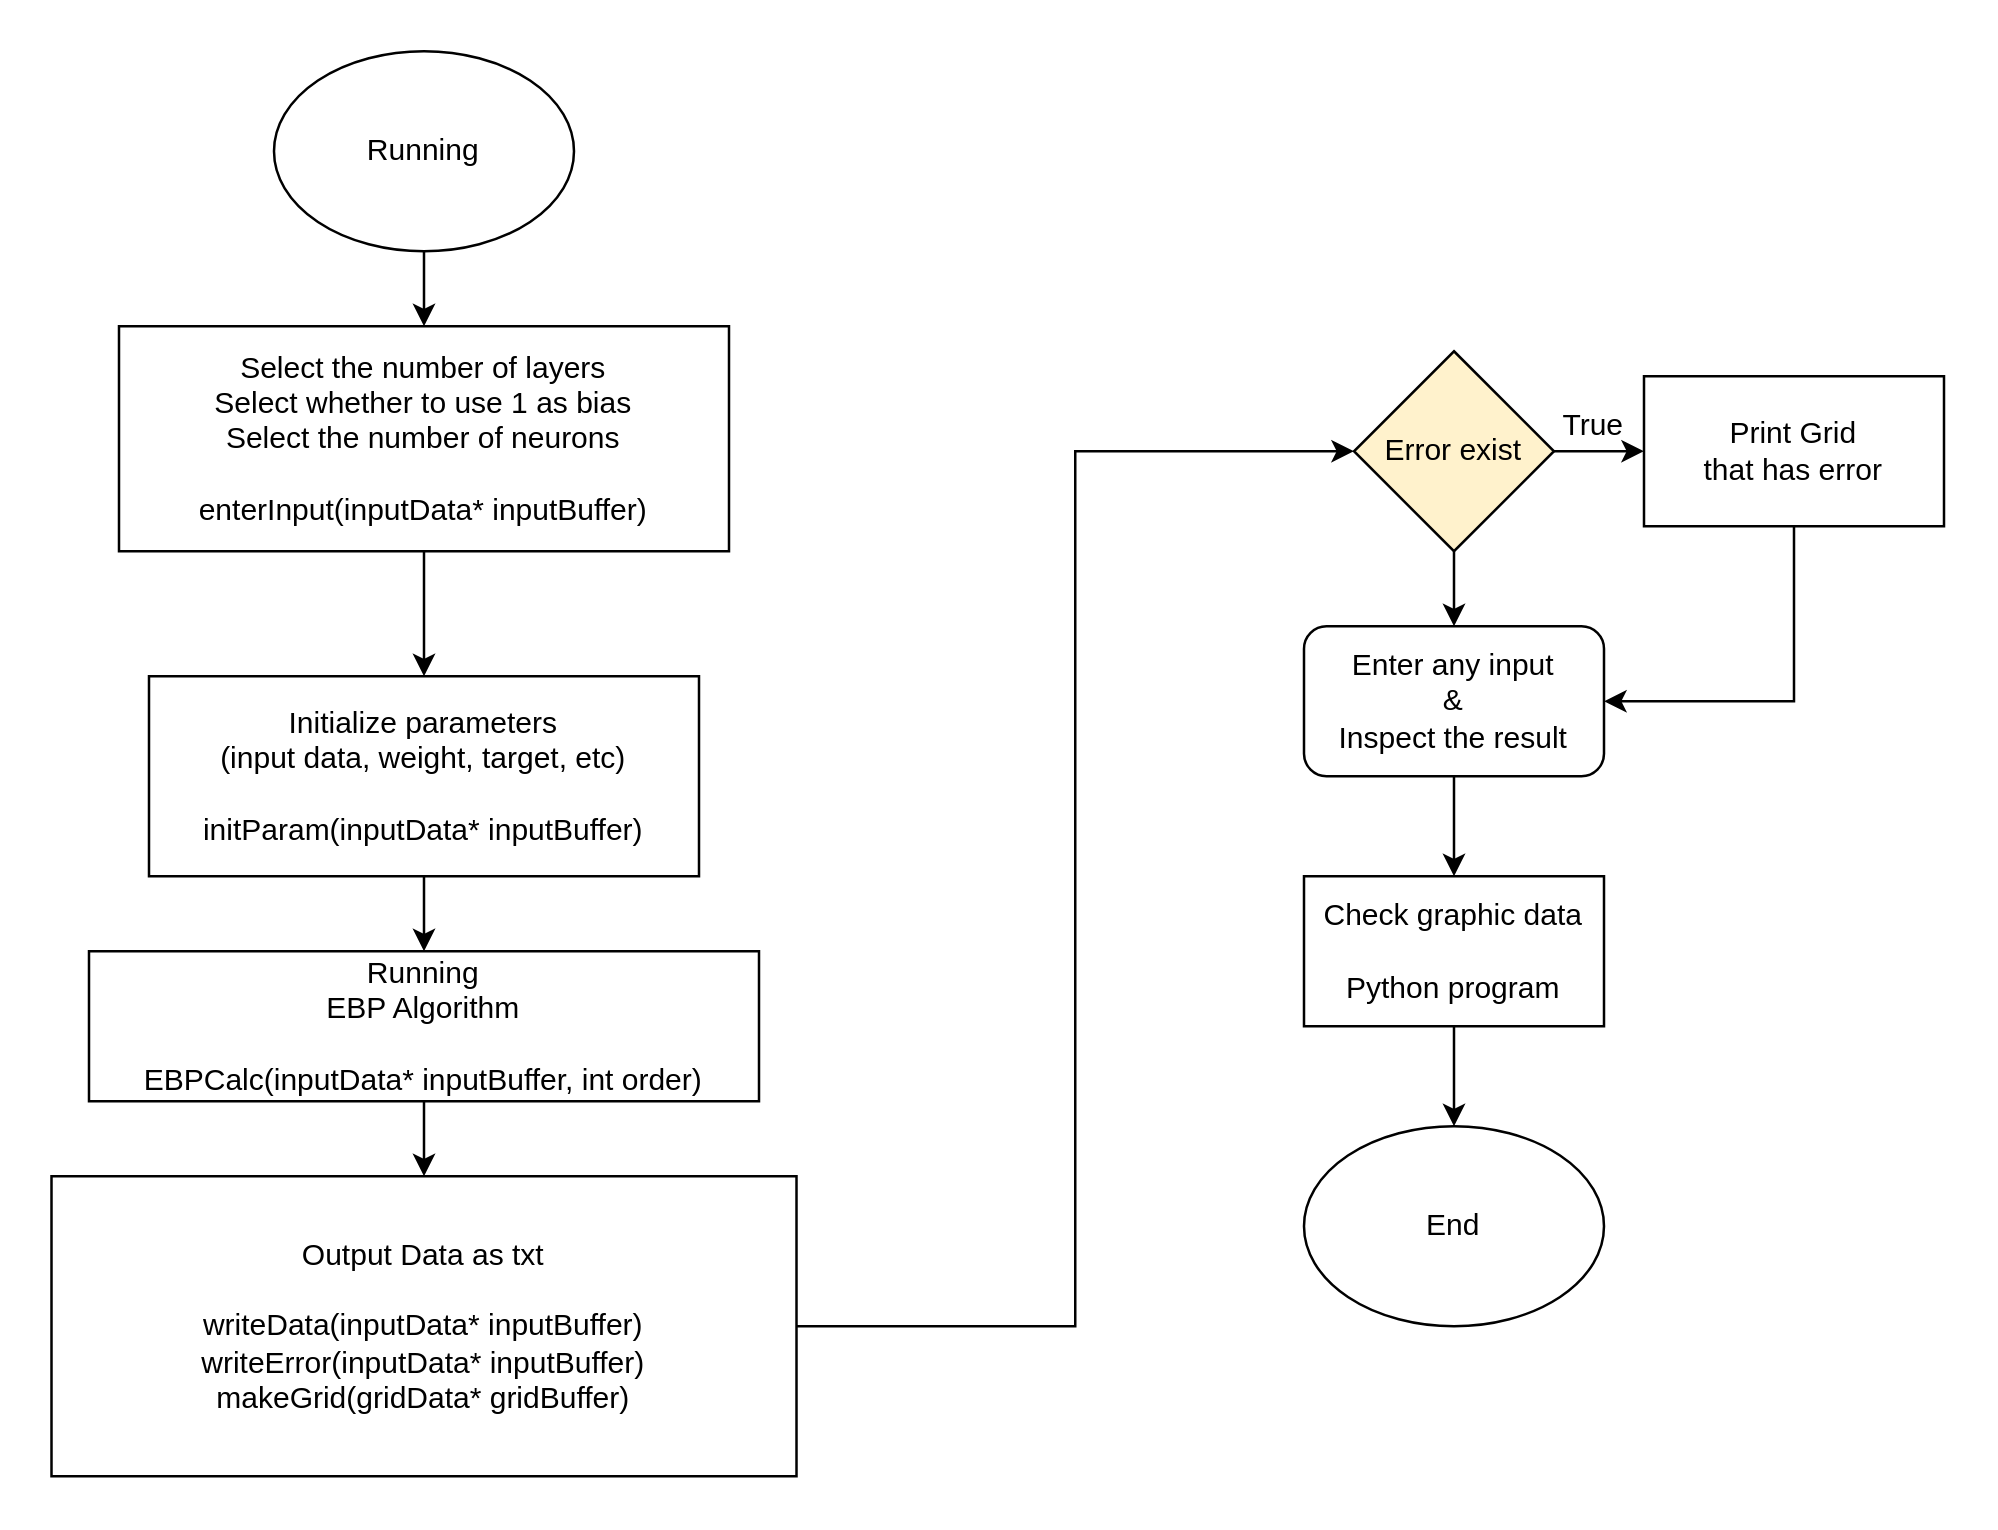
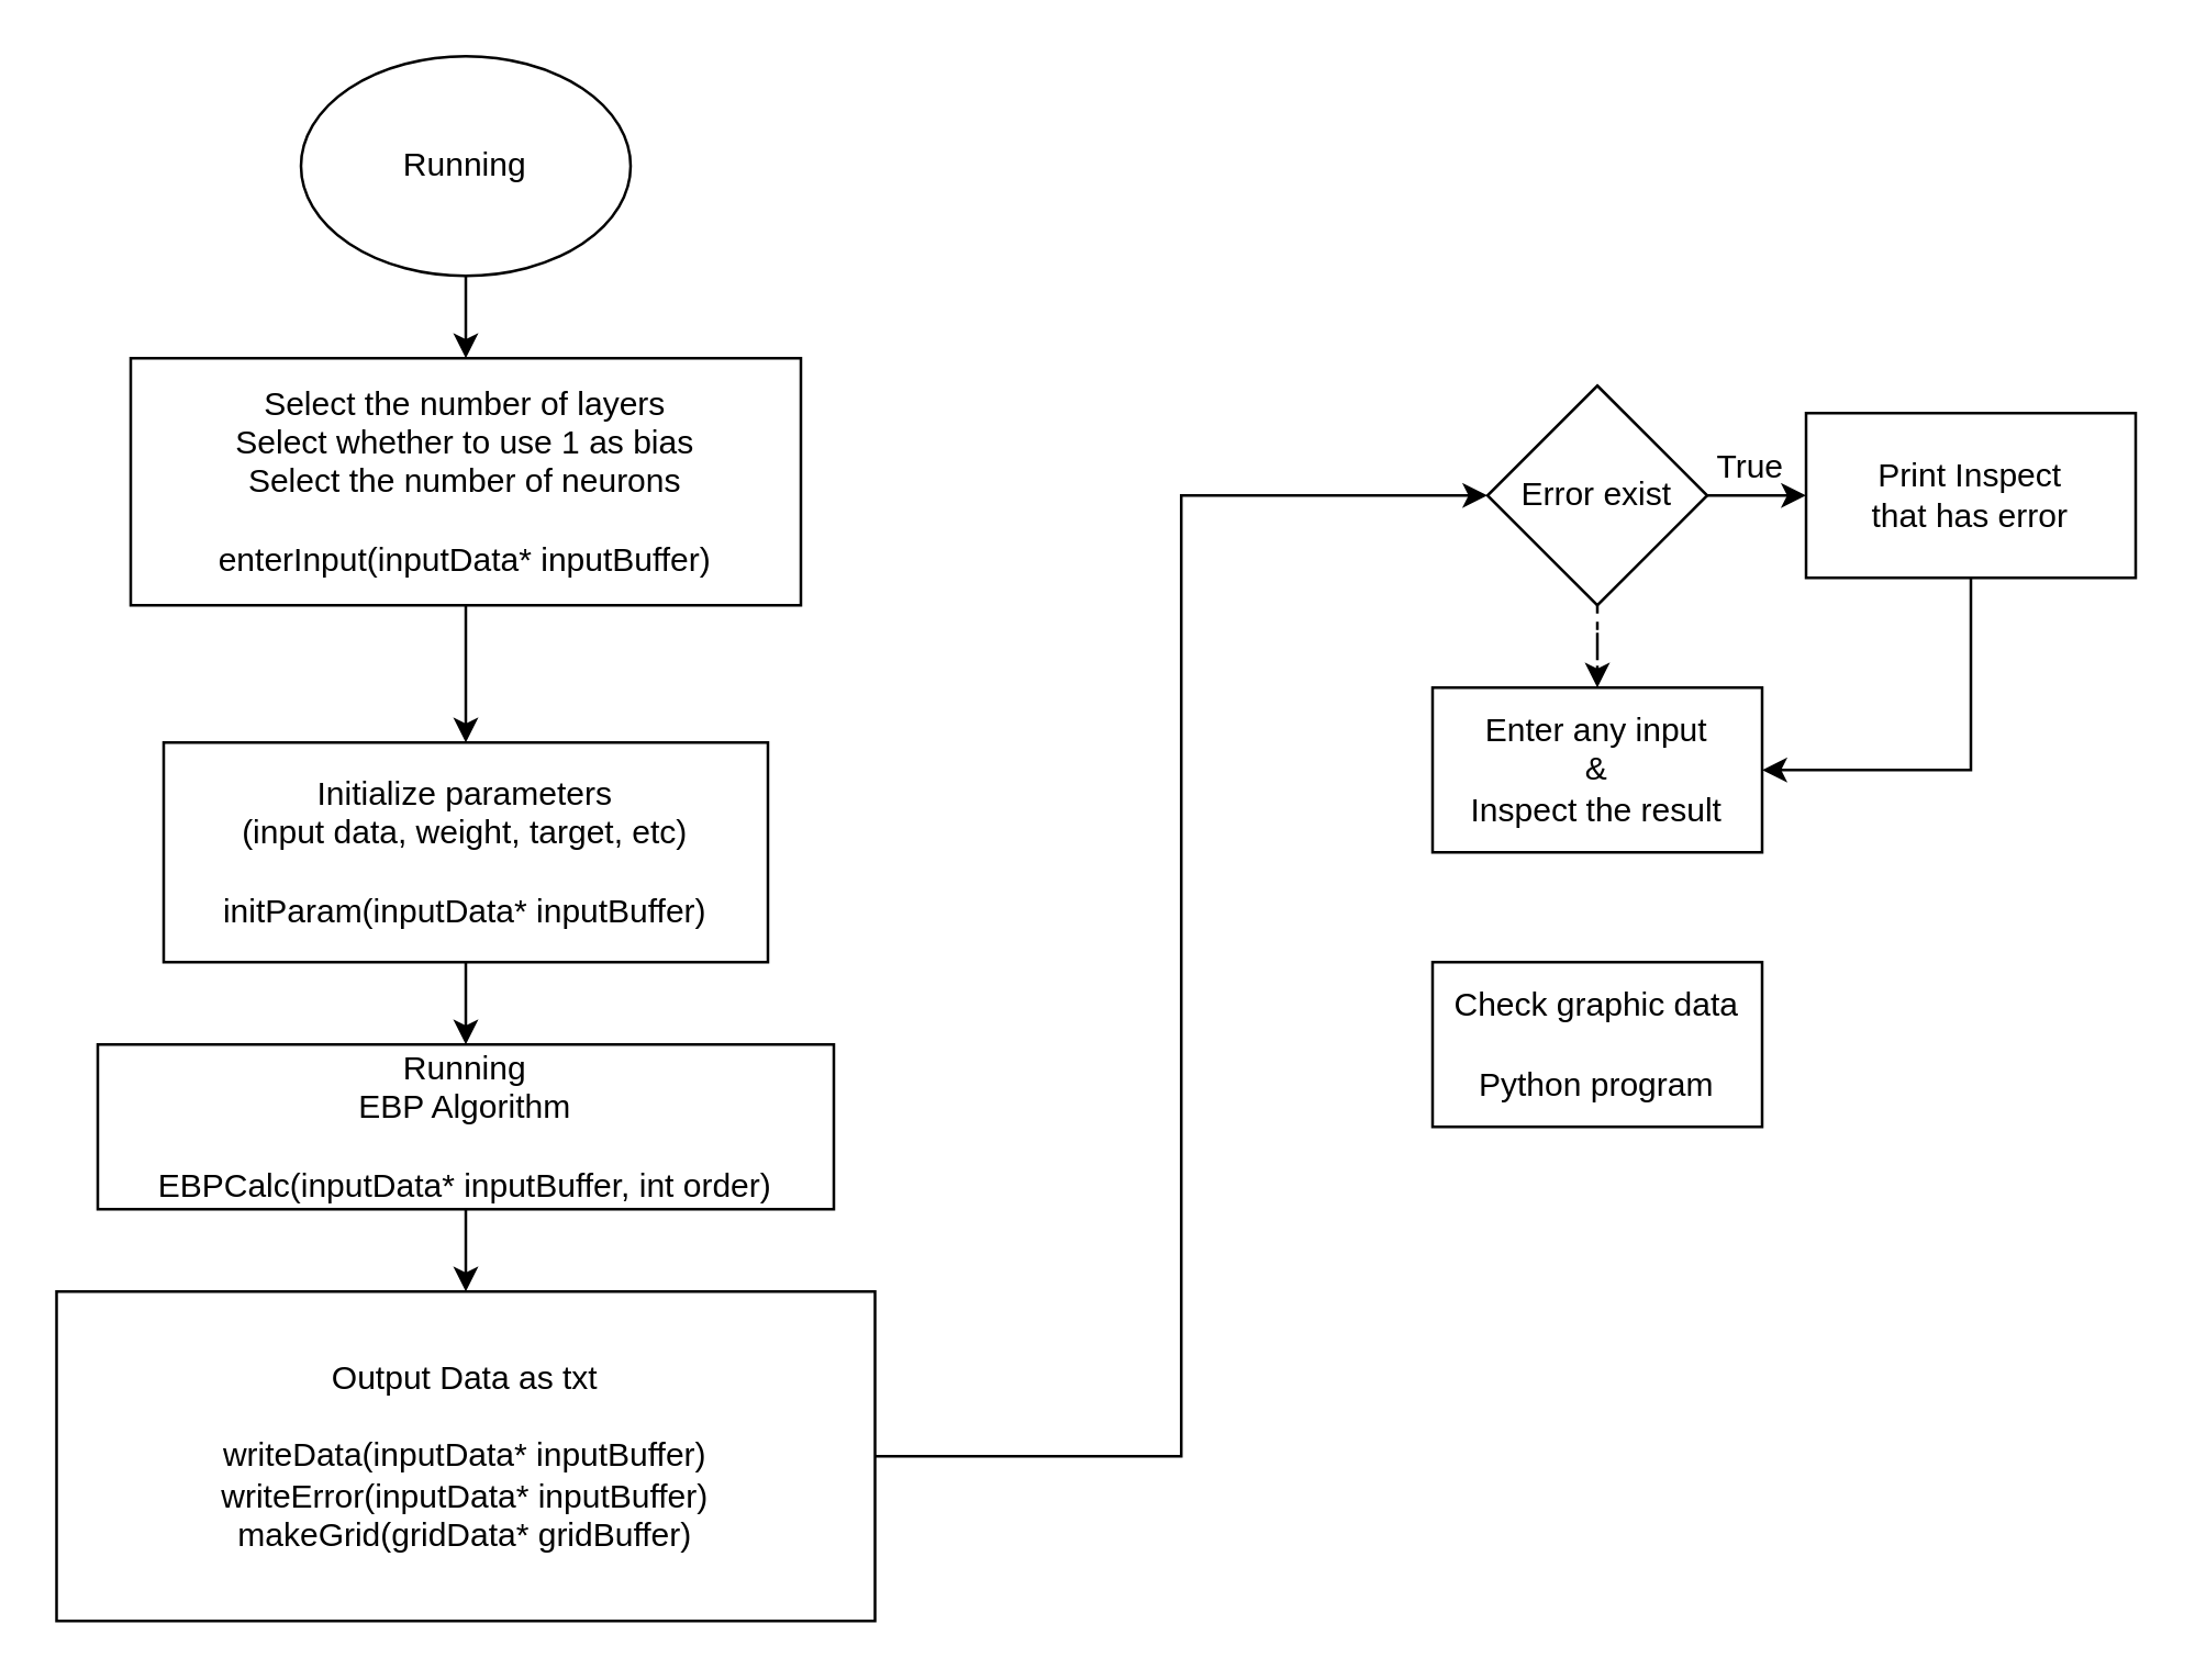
  <mxCell id="0" />
  <mxCell id="1" parent="0" />
  <mxCell id="2" value="" style="edgeStyle=orthogonalEdgeStyle;rounded=0;orthogonalLoop=1;jettySize=auto;html=1;" parent="1" source="3" target="5" edge="1"><mxGeometry relative="1" as="geometry" /></mxCell>
  <mxCell id="3" value="Running&lt;br&gt;" style="ellipse;whiteSpace=wrap;html=1;" parent="1" vertex="1"><mxGeometry x="109" y="20" width="120" height="80" as="geometry" /></mxCell>
  <mxCell id="4" value="" style="edgeStyle=orthogonalEdgeStyle;rounded=0;orthogonalLoop=1;jettySize=auto;html=1;" parent="1" source="5" target="9" edge="1"><mxGeometry relative="1" as="geometry" /></mxCell>
  <mxCell id="5" value="Select the number of layers&lt;br&gt;Select whether to use 1 as bias&lt;br&gt;Select the number of neurons&lt;br&gt;&lt;br&gt;enterInput(inputData* inputBuffer)" style="rounded=0;whiteSpace=wrap;html=1;" parent="1" vertex="1"><mxGeometry x="47" y="130" width="244" height="90" as="geometry" /></mxCell>
  <mxCell id="6" value="" style="edgeStyle=orthogonalEdgeStyle;rounded=0;orthogonalLoop=1;jettySize=auto;html=1;" parent="1" source="7" edge="1"><mxGeometry relative="1" as="geometry"><mxPoint x="169" y="470" as="targetPoint" /></mxGeometry></mxCell>
  <mxCell id="7" value="Running &lt;br&gt;EBP Algorithm&lt;br&gt;&lt;br&gt;EBPCalc(inputData* inputBuffer, int order)" style="rounded=0;whiteSpace=wrap;html=1;" parent="1" vertex="1"><mxGeometry x="35" y="380" width="268" height="60" as="geometry" /></mxCell>
  <mxCell id="8" value="" style="edgeStyle=orthogonalEdgeStyle;rounded=0;orthogonalLoop=1;jettySize=auto;html=1;" parent="1" source="9" target="7" edge="1"><mxGeometry relative="1" as="geometry" /></mxCell>
  <mxCell id="9" value="Initialize parameters&lt;br&gt;(input data, weight, target, etc)&lt;br&gt;&lt;br&gt;initParam(inputData* inputBuffer)" style="rounded=0;whiteSpace=wrap;html=1;" parent="1" vertex="1"><mxGeometry x="59" y="270" width="220" height="80" as="geometry" /></mxCell>
  <mxCell id="10" style="edgeStyle=orthogonalEdgeStyle;rounded=0;orthogonalLoop=1;jettySize=auto;html=1;entryX=0;entryY=0.5;entryDx=0;entryDy=0;" parent="1" source="11" target="14" edge="1"><mxGeometry relative="1" as="geometry" /></mxCell>
  <mxCell id="11" value="&lt;div&gt;Output Data as txt&lt;/div&gt;&lt;div&gt;&lt;br&gt;&lt;/div&gt;&lt;div&gt;writeData(inputData* inputBuffer)&lt;/div&gt;&lt;div&gt;writeError(inputData* inputBuffer)&lt;/div&gt;&lt;div&gt;makeGrid(gridData* gridBuffer)&lt;/div&gt;" style="rounded=0;whiteSpace=wrap;html=1;" parent="1" vertex="1"><mxGeometry x="20" y="470" width="298" height="120" as="geometry" /></mxCell>
  <mxCell id="12" value="" style="edgeStyle=orthogonalEdgeStyle;rounded=0;orthogonalLoop=1;jettySize=auto;html=1;" parent="1" source="14" target="18" edge="1"><mxGeometry relative="1" as="geometry" /></mxCell>
- <mxCell id="13" value="" style="edgeStyle=orthogonalEdgeStyle;rounded=0;orthogonalLoop=1;jettySize=auto;html=1;" parent="1" source="14" target="16" edge="1"><mxGeometry relative="1" as="geometry" /></mxCell>
- <mxCell id="14" value="Error exist" style="rhombus;whiteSpace=wrap;html=1;fillColor=#fff2cc;" parent="1" vertex="1"><mxGeometry x="541" y="140" width="80" height="80" as="geometry" /></mxCell>
- <mxCell id="15" value="" style="edgeStyle=orthogonalEdgeStyle;rounded=0;orthogonalLoop=1;jettySize=auto;html=1;" parent="1" source="16" target="21" edge="1"><mxGeometry relative="1" as="geometry" /></mxCell>
- <mxCell id="16" value="Enter any input &lt;br&gt;&amp;amp;&lt;br&gt;Inspect the result" style="whiteSpace=wrap;html=1;rounded=1;" parent="1" vertex="1"><mxGeometry x="521" y="250" width="120" height="60" as="geometry" /></mxCell>
+ <mxCell id="13" value="" style="edgeStyle=orthogonalEdgeStyle;rounded=0;orthogonalLoop=1;jettySize=auto;html=1;dashed=1;" parent="1" source="14" target="16" edge="1"><mxGeometry relative="1" as="geometry" /></mxCell>
+ <mxCell id="14" value="Error exist" style="rhombus;whiteSpace=wrap;html=1;" parent="1" vertex="1"><mxGeometry x="541" y="140" width="80" height="80" as="geometry" /></mxCell>
+ <mxCell id="16" value="Enter any input &lt;br&gt;&amp;amp;&lt;br&gt;Inspect the result" style="rounded=0;whiteSpace=wrap;html=1;" parent="1" vertex="1"><mxGeometry x="521" y="250" width="120" height="60" as="geometry" /></mxCell>
  <mxCell id="17" style="edgeStyle=orthogonalEdgeStyle;rounded=0;orthogonalLoop=1;jettySize=auto;html=1;entryX=1;entryY=0.5;entryDx=0;entryDy=0;" parent="1" source="18" target="16" edge="1"><mxGeometry relative="1" as="geometry"><mxPoint x="677" y="280" as="targetPoint" /><Array as="points"><mxPoint x="717" y="280" /></Array></mxGeometry></mxCell>
- <mxCell id="18" value="Print Grid&lt;br&gt;that has error" style="rounded=0;whiteSpace=wrap;html=1;" parent="1" vertex="1"><mxGeometry x="657" y="150" width="120" height="60" as="geometry" /></mxCell>
+ <mxCell id="18" value="Print Inspect&lt;br&gt;that has error" style="rounded=0;whiteSpace=wrap;html=1;" parent="1" vertex="1"><mxGeometry x="657" y="150" width="120" height="60" as="geometry" /></mxCell>
  <mxCell id="19" value="True" style="text;html=1;strokeColor=none;fillColor=none;align=center;verticalAlign=middle;whiteSpace=wrap;rounded=0;" parent="1" vertex="1"><mxGeometry x="617" y="160" width="40" height="20" as="geometry" /></mxCell>
- <mxCell id="20" value="" style="edgeStyle=orthogonalEdgeStyle;rounded=0;orthogonalLoop=1;jettySize=auto;html=1;" edge="1" parent="1" source="21" target="22"><mxGeometry relative="1" as="geometry" /></mxCell>
  <mxCell id="21" value="Check graphic data&lt;br&gt;&lt;br&gt;Python program" style="whiteSpace=wrap;html=1;rounded=0;" parent="1" vertex="1"><mxGeometry x="521" y="350" width="120" height="60" as="geometry" /></mxCell>
- <mxCell id="22" value="End" style="ellipse;whiteSpace=wrap;html=1;" vertex="1" parent="1"><mxGeometry x="521" y="450" width="120" height="80" as="geometry" /></mxCell>
